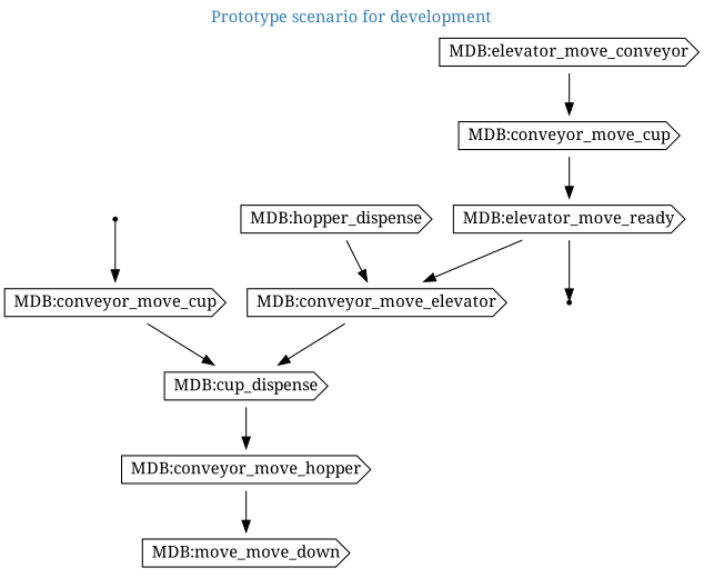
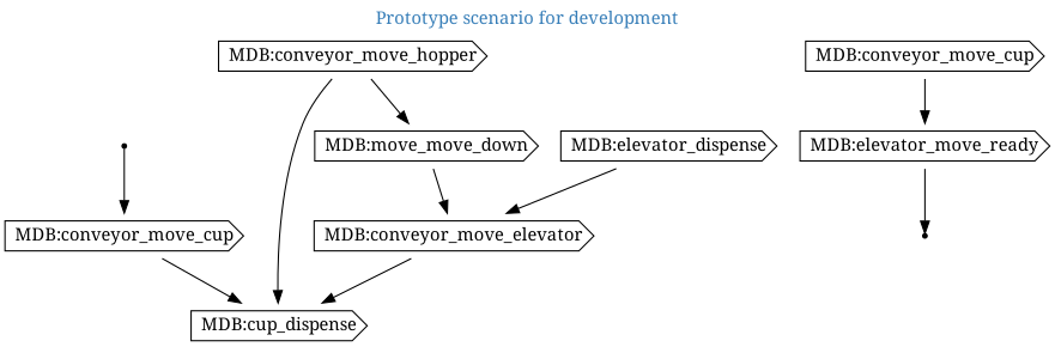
  digraph {
    concentrate=true
    fontcolor="/set15/2"
    fontname="Noto Serif"
    label="Prototype scenario for development"
    labelloc=top
    rankdir=UD
    node [fontname="Noto Serif" shape=cds style=rounded]
    edge [fontname="Noto Serif"]
    n1 [label=begin shape=point]
    n2 [label="MDB:conveyor_move_cup"]
    n3 [label="MDB:cup_dispense"]
    n4 [label=end shape=point]
    n5 [label="MDB:conveyor_move_hopper"]
    n6 [label="MDB:move_move_down"]
-   n7 [label="MDB:hopper_dispense"]
+   n7 [label="MDB:elevator_dispense"]
    n8 [label="MDB:conveyor_move_elevator"]
-   n9 [label="MDB:elevator_move_conveyor"]
    n10 [label="MDB:conveyor_move_cup"]
    n11 [label="MDB:elevator_move_ready"]
    n1 -> n2
    n2 -> n3
-   n3 -> n5
+   n5 -> n3
    n5 -> n6
-   n11 -> n8
+   n6 -> n8
    n7 -> n8
    n8 -> n3
-   n9 -> n10
    n10 -> n11
    n11 -> n4
  }
